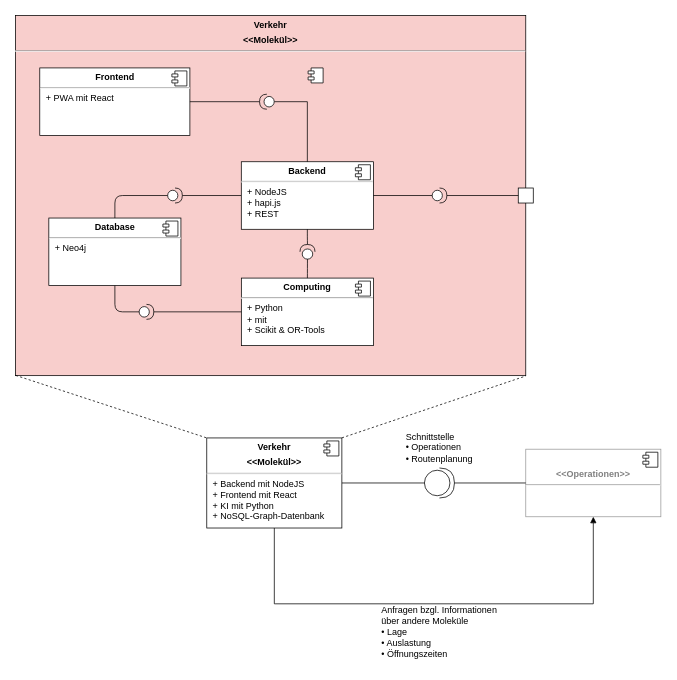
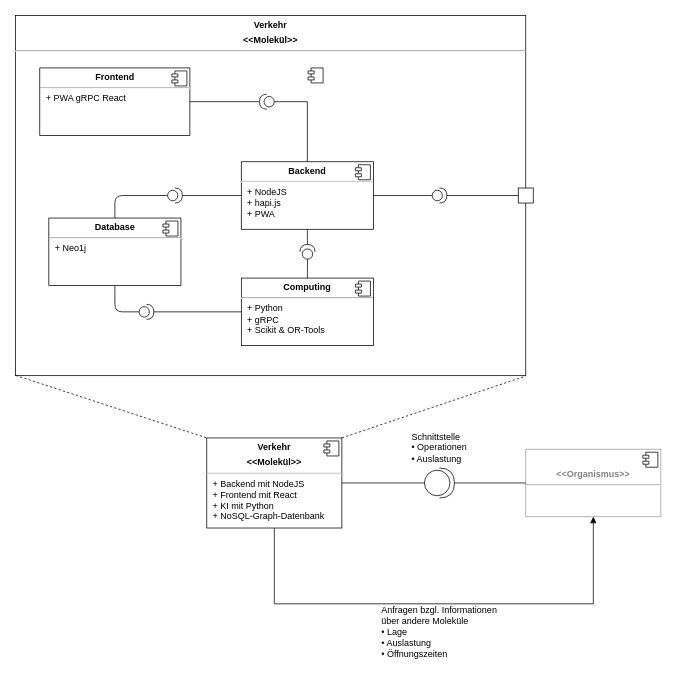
  <mxCell id="0" style=";html=1;" />
  <mxCell id="1" style=";html=1;" parent="0" />
- <mxCell id="2" value="&lt;p style=&quot;margin: 0px ; margin-top: 6px ; text-align: center&quot;&gt;&lt;b&gt;Verkehr&lt;/b&gt;&lt;/p&gt;&lt;p style=&quot;margin: 0px ; margin-top: 6px ; text-align: center&quot;&gt;&lt;b&gt;&amp;lt;&amp;lt;Molekül&amp;gt;&amp;gt;&lt;/b&gt;&lt;/p&gt;&lt;hr&gt;&lt;p style=&quot;margin: 0px ; margin-left: 8px&quot;&gt;&lt;br&gt;&lt;/p&gt;" style="align=left;overflow=fill;html=1;fillColor=#f8cecc;" parent="1" vertex="1"><mxGeometry x="20" y="20" width="680" height="480" as="geometry" /></mxCell>
- <mxCell id="3" value="&lt;p style=&quot;margin: 0px ; margin-top: 6px ; text-align: center&quot;&gt;&lt;b&gt;&lt;br&gt;&lt;/b&gt;&lt;/p&gt;&lt;p style=&quot;margin: 0px ; margin-top: 6px ; text-align: center&quot;&gt;&lt;b&gt;&lt;font color=&quot;#808080&quot;&gt;&amp;lt;&amp;lt;Operationen&amp;gt;&amp;gt;&lt;/font&gt;&lt;/b&gt;&lt;/p&gt;&lt;hr&gt;&lt;p style=&quot;margin: 0px ; margin-left: 8px&quot;&gt;&lt;br&gt;&lt;/p&gt;&lt;p style=&quot;margin: 0px ; margin-left: 8px&quot;&gt;&lt;br&gt;&lt;/p&gt;" style="align=left;overflow=fill;html=1;strokeColor=#999999;" parent="1" vertex="1"><mxGeometry x="700" y="598" width="180" height="90" as="geometry" /></mxCell>
+ <mxCell id="2" value="&lt;p style=&quot;margin: 0px ; margin-top: 6px ; text-align: center&quot;&gt;&lt;b&gt;Verkehr&lt;/b&gt;&lt;/p&gt;&lt;p style=&quot;margin: 0px ; margin-top: 6px ; text-align: center&quot;&gt;&lt;b&gt;&amp;lt;&amp;lt;Molekül&amp;gt;&amp;gt;&lt;/b&gt;&lt;/p&gt;&lt;hr&gt;&lt;p style=&quot;margin: 0px ; margin-left: 8px&quot;&gt;&lt;br&gt;&lt;/p&gt;" style="align=left;overflow=fill;html=1;" parent="1" vertex="1"><mxGeometry x="20" y="20" width="680" height="480" as="geometry" /></mxCell>
+ <mxCell id="3" value="&lt;p style=&quot;margin: 0px ; margin-top: 6px ; text-align: center&quot;&gt;&lt;b&gt;&lt;br&gt;&lt;/b&gt;&lt;/p&gt;&lt;p style=&quot;margin: 0px ; margin-top: 6px ; text-align: center&quot;&gt;&lt;b&gt;&lt;font color=&quot;#808080&quot;&gt;&amp;lt;&amp;lt;Organismus&amp;gt;&amp;gt;&lt;/font&gt;&lt;/b&gt;&lt;/p&gt;&lt;hr&gt;&lt;p style=&quot;margin: 0px ; margin-left: 8px&quot;&gt;&lt;br&gt;&lt;/p&gt;&lt;p style=&quot;margin: 0px ; margin-left: 8px&quot;&gt;&lt;br&gt;&lt;/p&gt;" style="align=left;overflow=fill;html=1;strokeColor=#999999;" parent="1" vertex="1"><mxGeometry x="700" y="598" width="180" height="90" as="geometry" /></mxCell>
  <mxCell id="4" value="" style="shape=component;jettyWidth=8;jettyHeight=4;" parent="3" vertex="1"><mxGeometry x="1" width="20" height="20" relative="1" as="geometry"><mxPoint x="-24" y="4" as="offset" /></mxGeometry></mxCell>
  <mxCell id="5" value="" style="shape=providedRequiredInterface;html=1;verticalLabelPosition=bottom;" parent="1" vertex="1"><mxGeometry x="565" y="623" width="40" height="40" as="geometry" /></mxCell>
  <mxCell id="6" value="" style="endArrow=none;html=1;entryX=0;entryY=0.5;entryDx=0;entryDy=0;exitX=1;exitY=0.5;exitDx=0;exitDy=0;exitPerimeter=0;" parent="1" source="5" target="3" edge="1"><mxGeometry width="50" height="50" relative="1" as="geometry"><mxPoint x="935" y="694" as="sourcePoint" /><mxPoint x="985" y="644" as="targetPoint" /></mxGeometry></mxCell>
  <mxCell id="7" value="" style="endArrow=none;html=1;exitX=0;exitY=0.5;exitDx=0;exitDy=0;exitPerimeter=0;entryX=1;entryY=0.5;entryDx=0;entryDy=0;" parent="1" source="5" target="13" edge="1"><mxGeometry width="50" height="50" relative="1" as="geometry"><mxPoint x="955" y="704" as="sourcePoint" /><mxPoint x="1105" y="164" as="targetPoint" /></mxGeometry></mxCell>
- <mxCell id="8" value="&lt;div style=&quot;text-align: left&quot;&gt;&lt;span&gt;Schnittstelle&lt;/span&gt;&lt;/div&gt;&lt;span&gt;&lt;div style=&quot;text-align: left&quot;&gt;&lt;span&gt;• Operationen&lt;/span&gt;&lt;/div&gt;&lt;/span&gt;&lt;span&gt;&lt;div style=&quot;text-align: left&quot;&gt;&lt;span&gt;• Routenplanung&lt;/span&gt;&lt;/div&gt;&lt;/span&gt;&lt;div style=&quot;text-align: left&quot;&gt;&lt;br&gt;&lt;/div&gt;" style="text;html=1;strokeColor=none;fillColor=none;align=center;verticalAlign=middle;whiteSpace=wrap;rounded=0;" parent="1" vertex="1"><mxGeometry x="510" y="563" width="150" height="80" as="geometry" /></mxCell>
+ <mxCell id="8" value="&lt;div style=&quot;text-align: left&quot;&gt;&lt;span&gt;Schnittstelle&lt;/span&gt;&lt;/div&gt;&lt;span&gt;&lt;div style=&quot;text-align: left&quot;&gt;&lt;span&gt;• Operationen&lt;/span&gt;&lt;/div&gt;&lt;/span&gt;&lt;span&gt;&lt;div style=&quot;text-align: left&quot;&gt;&lt;span&gt;• Auslastung&lt;/span&gt;&lt;/div&gt;&lt;/span&gt;&lt;div style=&quot;text-align: left&quot;&gt;&lt;br&gt;&lt;/div&gt;" style="text;html=1;strokeColor=none;fillColor=none;align=center;verticalAlign=middle;whiteSpace=wrap;rounded=0;" parent="1" vertex="1"><mxGeometry x="510" y="563" width="150" height="80" as="geometry" /></mxCell>
  <mxCell id="9" value="&lt;div style=&quot;text-align: left&quot;&gt;&lt;span&gt;Anfragen bzgl. Informationen&lt;/span&gt;&lt;/div&gt;&lt;div style=&quot;text-align: left&quot;&gt;&lt;span&gt;über andere Moleküle&amp;nbsp;&lt;/span&gt;&lt;/div&gt;&lt;div style=&quot;text-align: left&quot;&gt;• Lage&lt;/div&gt;&lt;span&gt;&lt;div style=&quot;text-align: left&quot;&gt;&lt;span&gt;• Auslastung&lt;/span&gt;&lt;/div&gt;&lt;/span&gt;&lt;span&gt;&lt;div style=&quot;text-align: left&quot;&gt;&lt;span&gt;• Öffnungszeiten&lt;/span&gt;&lt;/div&gt;&lt;/span&gt;&lt;div style=&quot;text-align: left&quot;&gt;&lt;span&gt;&lt;br&gt;&lt;/span&gt;&lt;/div&gt;" style="text;html=1;strokeColor=none;fillColor=none;align=center;verticalAlign=middle;whiteSpace=wrap;rounded=0;" parent="1" vertex="1"><mxGeometry x="490" y="814" width="190" height="70" as="geometry" /></mxCell>
  <mxCell id="10" value="" style="rounded=0;whiteSpace=wrap;html=1;strokeColor=#000000;fillColor=#FFFFFF;" parent="1" vertex="1"><mxGeometry x="690" y="250" width="20" height="20" as="geometry" /></mxCell>
  <mxCell id="11" value="" style="endArrow=none;html=1;entryX=1;entryY=0.5;entryDx=0;entryDy=0;exitX=0;exitY=0.5;exitDx=0;exitDy=0;entryPerimeter=0;" parent="1" source="10" target="25" edge="1"><mxGeometry width="50" height="50" relative="1" as="geometry"><mxPoint x="535.5" y="305" as="sourcePoint" /><mxPoint x="505.5" y="305" as="targetPoint" /></mxGeometry></mxCell>
  <mxCell id="12" style="edgeStyle=orthogonalEdgeStyle;rounded=0;orthogonalLoop=1;jettySize=auto;html=1;exitX=0.5;exitY=1;exitDx=0;exitDy=0;entryX=0.5;entryY=1;entryDx=0;entryDy=0;endArrow=block;endFill=1;strokeColor=#000000;" parent="1" source="13" target="3" edge="1"><mxGeometry relative="1" as="geometry"><Array as="points"><mxPoint x="366" y="804" /><mxPoint x="791" y="804" /></Array></mxGeometry></mxCell>
  <mxCell id="13" value="&lt;p style=&quot;margin: 0px ; margin-top: 6px ; text-align: center&quot;&gt;&lt;b&gt;Verkehr&lt;/b&gt;&lt;/p&gt;&lt;p style=&quot;margin: 0px ; margin-top: 6px ; text-align: center&quot;&gt;&lt;b&gt;&amp;lt;&amp;lt;Molekül&amp;gt;&amp;gt;&lt;/b&gt;&lt;/p&gt;&lt;hr&gt;&lt;p style=&quot;margin: 0px ; margin-left: 8px&quot;&gt;+ Backend mit NodeJS&lt;/p&gt;&lt;p style=&quot;margin: 0px ; margin-left: 8px&quot;&gt;+ Frontend mit React&lt;/p&gt;&lt;p style=&quot;margin: 0px ; margin-left: 8px&quot;&gt;+ KI mit Python&lt;/p&gt;&lt;p style=&quot;margin: 0px ; margin-left: 8px&quot;&gt;+ NoSQL-Graph-Datenbank&lt;/p&gt;" style="align=left;overflow=fill;html=1;strokeColor=#000000;fillColor=#FFFFFF;" parent="1" vertex="1"><mxGeometry x="275" y="583" width="180" height="120" as="geometry" /></mxCell>
  <mxCell id="14" value="" style="shape=component;jettyWidth=8;jettyHeight=4;" parent="13" vertex="1"><mxGeometry x="1" width="20" height="20" relative="1" as="geometry"><mxPoint x="-24" y="4" as="offset" /></mxGeometry></mxCell>
  <mxCell id="15" value="" style="endArrow=none;dashed=1;html=1;strokeColor=#000000;exitX=-0.004;exitY=-0.002;exitDx=0;exitDy=0;exitPerimeter=0;entryX=0;entryY=0.999;entryDx=0;entryDy=0;entryPerimeter=0;" parent="1" source="13" edge="1" target="2"><mxGeometry width="50" height="50" relative="1" as="geometry"><mxPoint x="245" y="560" as="sourcePoint" /><mxPoint x="22" y="499" as="targetPoint" /></mxGeometry></mxCell>
  <mxCell id="16" value="" style="endArrow=none;dashed=1;html=1;strokeColor=#000000;entryX=1;entryY=1.001;entryDx=0;entryDy=0;entryPerimeter=0;exitX=1;exitY=-0.001;exitDx=0;exitDy=0;exitPerimeter=0;" parent="1" source="13" target="2" edge="1"><mxGeometry width="50" height="50" relative="1" as="geometry"><mxPoint x="455" y="559" as="sourcePoint" /><mxPoint x="765" y="420" as="targetPoint" /></mxGeometry></mxCell>
  <mxCell id="17" value="" style="shape=component;jettyWidth=8;jettyHeight=4;" parent="1" vertex="1"><mxGeometry x="1" width="20" height="20" relative="1" as="geometry"><mxPoint x="410" y="90" as="offset" /></mxGeometry></mxCell>
- <mxCell id="18" value="&lt;p style=&quot;margin: 0px ; margin-top: 6px ; text-align: center&quot;&gt;&lt;b&gt;Frontend&lt;/b&gt;&lt;/p&gt;&lt;hr&gt;&lt;p style=&quot;margin: 0px ; margin-left: 8px&quot;&gt;+ PWA mit React&lt;/p&gt;" style="align=left;overflow=fill;html=1;strokeColor=#000000;fillColor=#FFFFFF;" parent="1" vertex="1"><mxGeometry x="52.5" y="90" width="200" height="90" as="geometry" /></mxCell>
+ <mxCell id="18" value="&lt;p style=&quot;margin: 0px ; margin-top: 6px ; text-align: center&quot;&gt;&lt;b&gt;Frontend&lt;/b&gt;&lt;/p&gt;&lt;hr&gt;&lt;p style=&quot;margin: 0px ; margin-left: 8px&quot;&gt;+ PWA gRPC React&lt;/p&gt;" style="align=left;overflow=fill;html=1;strokeColor=#000000;fillColor=#FFFFFF;" parent="1" vertex="1"><mxGeometry x="52.5" y="90" width="200" height="90" as="geometry" /></mxCell>
  <mxCell id="19" value="" style="shape=component;jettyWidth=8;jettyHeight=4;" parent="18" vertex="1"><mxGeometry x="1" width="20" height="20" relative="1" as="geometry"><mxPoint x="-24" y="4" as="offset" /></mxGeometry></mxCell>
- <mxCell id="20" value="&lt;p style=&quot;margin: 0px ; margin-top: 6px ; text-align: center&quot;&gt;&lt;b&gt;Database&lt;/b&gt;&lt;/p&gt;&lt;hr&gt;&lt;p style=&quot;margin: 0px ; margin-left: 8px&quot;&gt;+ Neo4j&lt;/p&gt;" style="align=left;overflow=fill;html=1;strokeColor=#000000;fillColor=#FFFFFF;" parent="1" vertex="1"><mxGeometry x="64.556" y="290" width="176" height="90" as="geometry" /></mxCell>
+ <mxCell id="20" value="&lt;p style=&quot;margin: 0px ; margin-top: 6px ; text-align: center&quot;&gt;&lt;b&gt;Database&lt;/b&gt;&lt;/p&gt;&lt;hr&gt;&lt;p style=&quot;margin: 0px ; margin-left: 8px&quot;&gt;+ Neo1j&lt;/p&gt;" style="align=left;overflow=fill;html=1;strokeColor=#000000;fillColor=#FFFFFF;" parent="1" vertex="1"><mxGeometry x="64.556" y="290" width="176" height="90" as="geometry" /></mxCell>
  <mxCell id="21" value="" style="shape=component;jettyWidth=8;jettyHeight=4;" parent="20" vertex="1"><mxGeometry x="1" width="20" height="20" relative="1" as="geometry"><mxPoint x="-24" y="4" as="offset" /></mxGeometry></mxCell>
  <mxCell id="22" style="edgeStyle=orthogonalEdgeStyle;rounded=0;orthogonalLoop=1;jettySize=auto;html=1;entryX=1;entryY=0.5;entryDx=0;entryDy=0;entryPerimeter=0;endArrow=none;endFill=0;strokeColor=#000000;exitX=0;exitY=0.5;exitDx=0;exitDy=0;" parent="1" source="23" target="30" edge="1"><mxGeometry relative="1" as="geometry"><Array as="points" /></mxGeometry></mxCell>
- <mxCell id="23" value="&lt;p style=&quot;margin: 0px ; margin-top: 6px ; text-align: center&quot;&gt;&lt;b&gt;Backend&lt;/b&gt;&lt;/p&gt;&lt;hr&gt;&lt;p style=&quot;margin: 0px ; margin-left: 8px&quot;&gt;+ NodeJS&lt;/p&gt;&lt;p style=&quot;margin: 0px ; margin-left: 8px&quot;&gt;+ hapi.js&lt;/p&gt;&lt;p style=&quot;margin: 0px ; margin-left: 8px&quot;&gt;+ REST&lt;/p&gt;" style="align=left;overflow=fill;html=1;strokeColor=#000000;fillColor=#FFFFFF;" parent="1" vertex="1"><mxGeometry x="321" y="215" width="176" height="90" as="geometry" /></mxCell>
+ <mxCell id="23" value="&lt;p style=&quot;margin: 0px ; margin-top: 6px ; text-align: center&quot;&gt;&lt;b&gt;Backend&lt;/b&gt;&lt;/p&gt;&lt;hr&gt;&lt;p style=&quot;margin: 0px ; margin-left: 8px&quot;&gt;+ NodeJS&lt;/p&gt;&lt;p style=&quot;margin: 0px ; margin-left: 8px&quot;&gt;+ hapi.js&lt;/p&gt;&lt;p style=&quot;margin: 0px ; margin-left: 8px&quot;&gt;+ PWA&lt;/p&gt;" style="align=left;overflow=fill;html=1;strokeColor=#000000;fillColor=#FFFFFF;" parent="1" vertex="1"><mxGeometry x="321" y="215" width="176" height="90" as="geometry" /></mxCell>
  <mxCell id="24" value="" style="shape=component;jettyWidth=8;jettyHeight=4;" parent="23" vertex="1"><mxGeometry x="1" width="20" height="20" relative="1" as="geometry"><mxPoint x="-24" y="4" as="offset" /></mxGeometry></mxCell>
  <mxCell id="25" value="" style="shape=providedRequiredInterface;html=1;verticalLabelPosition=bottom;strokeColor=#000000;fillColor=#FFFFFF;" parent="1" vertex="1"><mxGeometry x="575.333" y="250" width="19.556" height="20" as="geometry" /></mxCell>
  <mxCell id="26" value="" style="endArrow=none;html=1;entryX=1;entryY=0.5;entryDx=0;entryDy=0;exitX=0;exitY=0.5;exitDx=0;exitDy=0;exitPerimeter=0;" parent="1" source="25" target="23" edge="1"><mxGeometry width="50" height="50" relative="1" as="geometry"><mxPoint x="399.222" y="160" as="sourcePoint" /><mxPoint x="526.333" y="180" as="targetPoint" /></mxGeometry></mxCell>
  <mxCell id="27" style="edgeStyle=orthogonalEdgeStyle;rounded=0;orthogonalLoop=1;jettySize=auto;html=1;exitX=0;exitY=0.5;exitDx=0;exitDy=0;exitPerimeter=0;strokeColor=#000000;endArrow=none;endFill=0;" parent="1" source="28" target="23" edge="1"><mxGeometry relative="1" as="geometry" /></mxCell>
  <mxCell id="28" value="" style="shape=providedRequiredInterface;html=1;verticalLabelPosition=bottom;strokeColor=#000000;fillColor=#FFFFFF;rotation=-180;" parent="1" vertex="1"><mxGeometry x="345.278" y="125" width="19.556" height="20" as="geometry" /></mxCell>
  <mxCell id="29" value="" style="endArrow=none;html=1;entryX=1;entryY=0.5;entryDx=0;entryDy=0;exitX=1;exitY=0.5;exitDx=0;exitDy=0;exitPerimeter=0;edgeStyle=orthogonalEdgeStyle;" parent="1" source="28" target="18" edge="1"><mxGeometry width="50" height="50" relative="1" as="geometry"><mxPoint x="457.889" y="180" as="sourcePoint" /><mxPoint x="506.778" y="130" as="targetPoint" /></mxGeometry></mxCell>
  <mxCell id="30" value="" style="shape=providedRequiredInterface;html=1;verticalLabelPosition=bottom;strokeColor=#000000;fillColor=#FFFFFF;rotation=0;" parent="1" vertex="1"><mxGeometry x="222.889" y="250" width="19.556" height="20" as="geometry" /></mxCell>
  <mxCell id="31" value="" style="endArrow=none;html=1;strokeColor=#000000;entryX=0.5;entryY=0;entryDx=0;entryDy=0;exitX=0;exitY=0.5;exitDx=0;exitDy=0;exitPerimeter=0;edgeStyle=orthogonalEdgeStyle;" parent="1" source="30" target="20" edge="1"><mxGeometry width="50" height="50" relative="1" as="geometry"><mxPoint x="477.444" y="440" as="sourcePoint" /><mxPoint x="526.333" y="390" as="targetPoint" /></mxGeometry></mxCell>
- <mxCell id="32" value="&lt;p style=&quot;margin: 0px ; margin-top: 6px ; text-align: center&quot;&gt;&lt;b&gt;Computing&lt;/b&gt;&lt;/p&gt;&lt;hr&gt;&lt;p style=&quot;margin: 0px ; margin-left: 8px&quot;&gt;+ Python&lt;/p&gt;&lt;p style=&quot;margin: 0px ; margin-left: 8px&quot;&gt;+ mit&lt;/p&gt;&lt;p style=&quot;margin: 0px ; margin-left: 8px&quot;&gt;+ Scikit &amp;amp;&amp;nbsp;&lt;span&gt;OR-Tools&lt;/span&gt;&lt;/p&gt;" style="align=left;overflow=fill;html=1;strokeColor=#000000;fillColor=#FFFFFF;" parent="1" vertex="1"><mxGeometry x="321.056" y="370" width="176" height="90" as="geometry" /></mxCell>
+ <mxCell id="32" value="&lt;p style=&quot;margin: 0px ; margin-top: 6px ; text-align: center&quot;&gt;&lt;b&gt;Computing&lt;/b&gt;&lt;/p&gt;&lt;hr&gt;&lt;p style=&quot;margin: 0px ; margin-left: 8px&quot;&gt;+ Python&lt;/p&gt;&lt;p style=&quot;margin: 0px ; margin-left: 8px&quot;&gt;+ gRPC&lt;/p&gt;&lt;p style=&quot;margin: 0px ; margin-left: 8px&quot;&gt;+ Scikit &amp;amp;&amp;nbsp;&lt;span&gt;OR-Tools&lt;/span&gt;&lt;/p&gt;" style="align=left;overflow=fill;html=1;strokeColor=#000000;fillColor=#FFFFFF;" parent="1" vertex="1"><mxGeometry x="321.056" y="370" width="176" height="90" as="geometry" /></mxCell>
  <mxCell id="33" value="" style="shape=component;jettyWidth=8;jettyHeight=4;" parent="32" vertex="1"><mxGeometry x="1" width="20" height="20" relative="1" as="geometry"><mxPoint x="-24" y="4" as="offset" /></mxGeometry></mxCell>
  <mxCell id="34" value="" style="shape=providedRequiredInterface;html=1;verticalLabelPosition=bottom;strokeColor=#000000;fillColor=#FFFFFF;rotation=-90;" parent="1" vertex="1"><mxGeometry x="399.389" y="325" width="19.556" height="20" as="geometry" /></mxCell>
  <mxCell id="35" value="" style="shape=providedRequiredInterface;html=1;verticalLabelPosition=bottom;strokeColor=#000000;fillColor=#FFFFFF;rotation=0;" parent="1" vertex="1"><mxGeometry x="184.889" y="405" width="19.556" height="20" as="geometry" /></mxCell>
  <mxCell id="36" value="" style="endArrow=none;html=1;strokeColor=#000000;entryX=1;entryY=0.5;entryDx=0;entryDy=0;exitX=0.5;exitY=1;exitDx=0;exitDy=0;edgeStyle=orthogonalEdgeStyle;entryPerimeter=0;" parent="1" source="23" target="34" edge="1"><mxGeometry width="50" height="50" relative="1" as="geometry"><mxPoint x="232.7" y="270" as="sourcePoint" /><mxPoint x="162.7" y="300" as="targetPoint" /></mxGeometry></mxCell>
  <mxCell id="37" value="" style="endArrow=none;html=1;strokeColor=#000000;entryX=0;entryY=0.5;entryDx=0;entryDy=0;exitX=0.5;exitY=0;exitDx=0;exitDy=0;edgeStyle=orthogonalEdgeStyle;entryPerimeter=0;" parent="1" source="32" target="34" edge="1"><mxGeometry width="50" height="50" relative="1" as="geometry"><mxPoint x="419.1" y="315.2" as="sourcePoint" /><mxPoint x="419.1" y="335.2" as="targetPoint" /></mxGeometry></mxCell>
  <mxCell id="38" value="" style="endArrow=none;html=1;strokeColor=#000000;entryX=1;entryY=0.5;entryDx=0;entryDy=0;edgeStyle=orthogonalEdgeStyle;entryPerimeter=0;exitX=0;exitY=0.5;exitDx=0;exitDy=0;" parent="1" source="32" target="35" edge="1"><mxGeometry width="50" height="50" relative="1" as="geometry"><mxPoint x="325" y="420" as="sourcePoint" /><mxPoint x="419.1" y="354.8" as="targetPoint" /></mxGeometry></mxCell>
  <mxCell id="39" value="" style="endArrow=none;html=1;strokeColor=#000000;entryX=0.5;entryY=1;entryDx=0;entryDy=0;exitX=0;exitY=0.5;exitDx=0;exitDy=0;edgeStyle=orthogonalEdgeStyle;exitPerimeter=0;" parent="1" source="35" target="20" edge="1"><mxGeometry width="50" height="50" relative="1" as="geometry"><mxPoint x="429.1" y="390" as="sourcePoint" /><mxPoint x="429.1" y="364.8" as="targetPoint" /></mxGeometry></mxCell>
